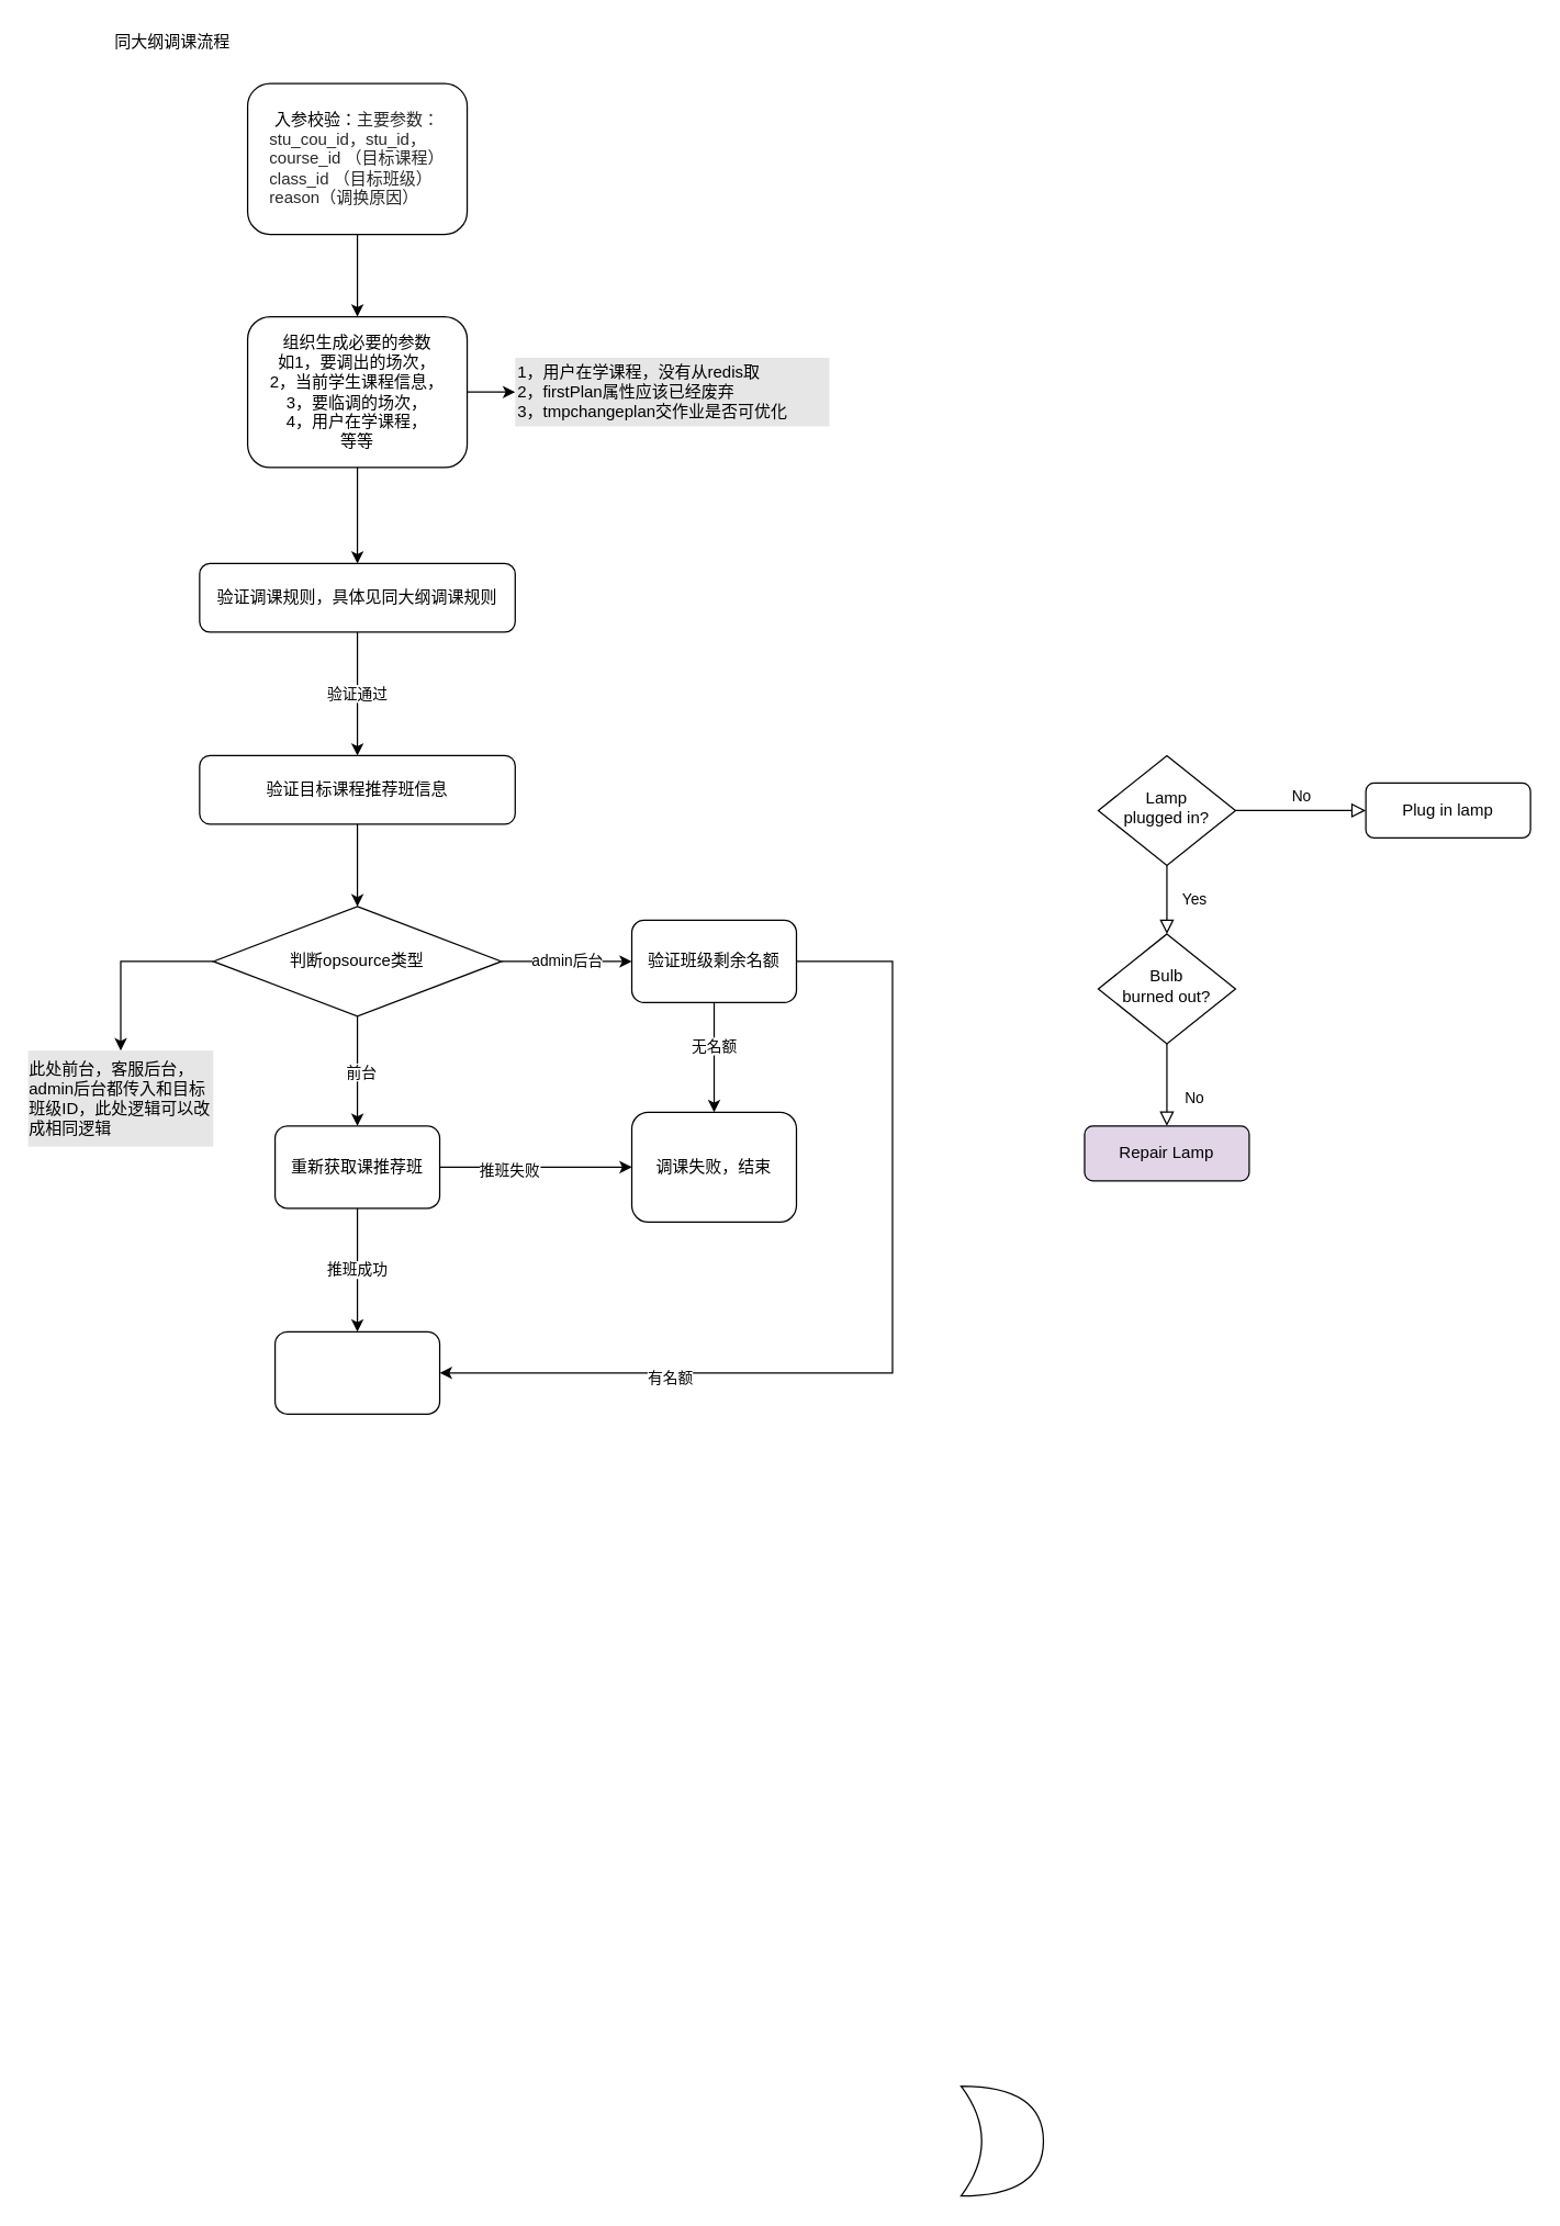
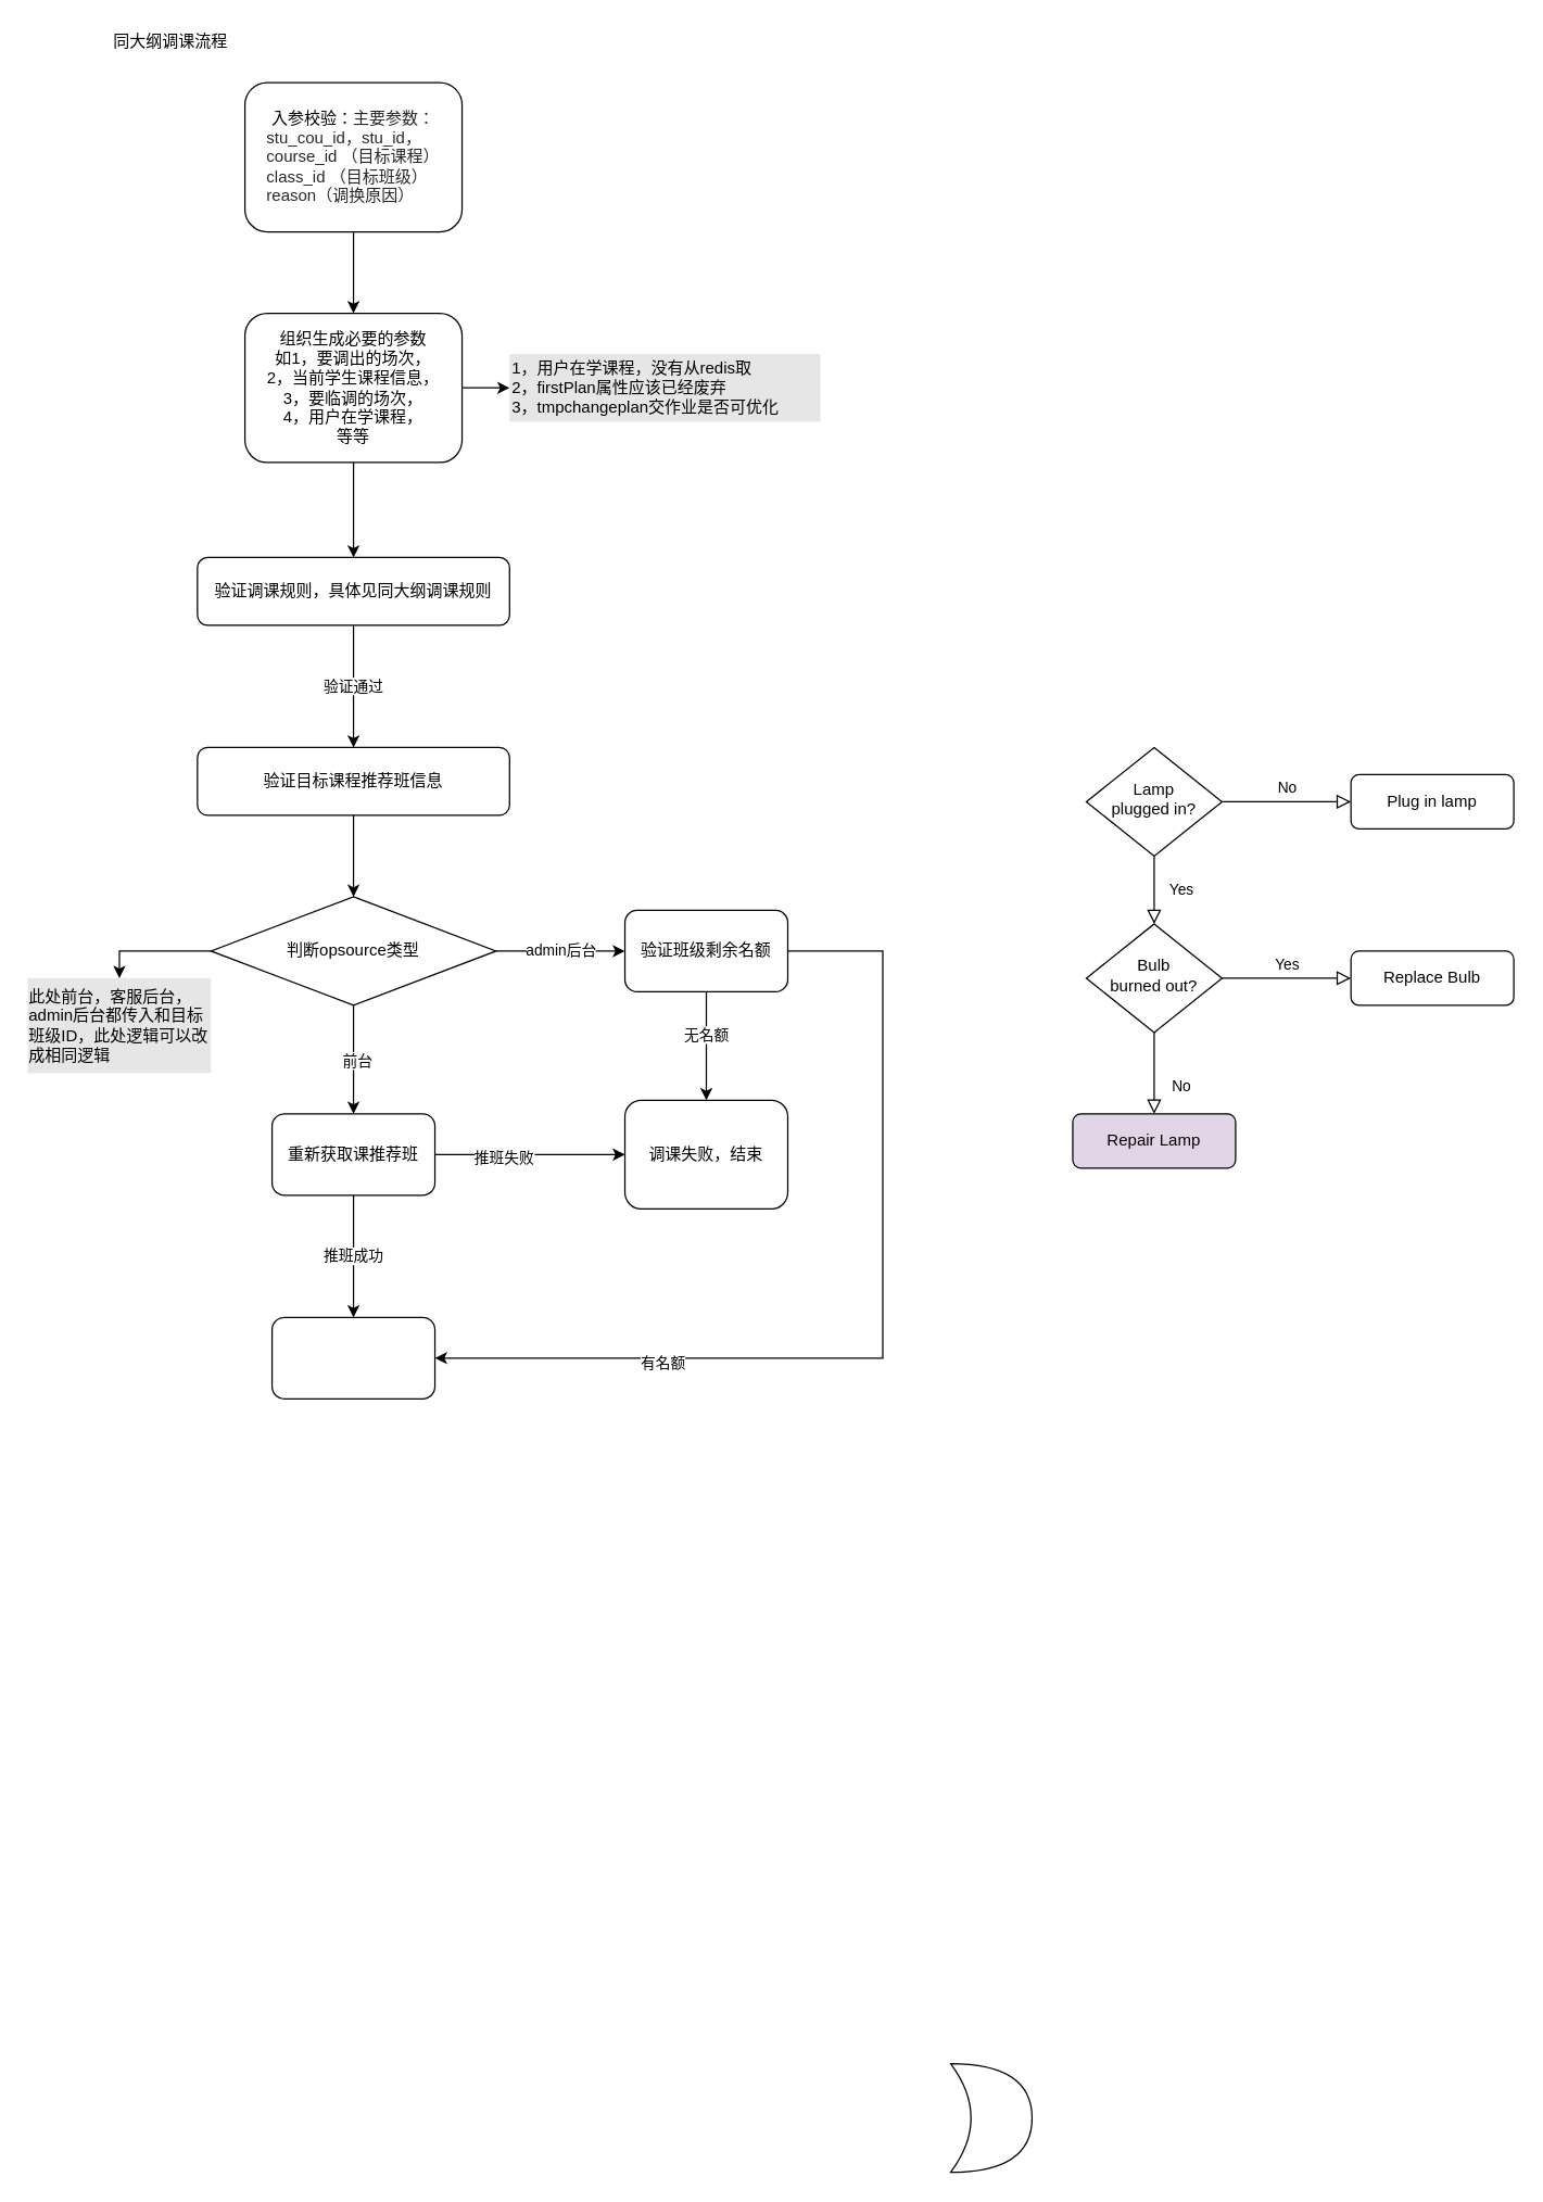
  <mxCell id="0" />
  <mxCell id="1" parent="0" />
  <mxCell id="2" style="edgeStyle=orthogonalEdgeStyle;rounded=0;orthogonalLoop=1;jettySize=auto;html=1;" edge="1" parent="1" source="3" target="16"><mxGeometry relative="1" as="geometry" /></mxCell>
  <mxCell id="3" value="&lt;div&gt;&lt;span&gt;入参校验：&lt;/span&gt;&lt;span style=&quot;color: rgba(0 , 0 , 0 , 0.847)&quot;&gt;主要参数：&lt;/span&gt;&lt;/div&gt;&lt;div style=&quot;text-align: left ; color: rgba(0 , 0 , 0 , 0.847)&quot;&gt;stu_cou_id，stu_id，&lt;/div&gt;&lt;div style=&quot;text-align: left ; color: rgba(0 , 0 , 0 , 0.847)&quot;&gt;course_id （目标课程）&lt;/div&gt;&lt;div style=&quot;text-align: left ; color: rgba(0 , 0 , 0 , 0.847)&quot;&gt;class_id （目标班级）&lt;/div&gt;&lt;div style=&quot;text-align: left ; color: rgba(0 , 0 , 0 , 0.847)&quot;&gt;reason（调换原因）&lt;/div&gt;" style="rounded=1;whiteSpace=wrap;html=1;fontSize=12;glass=0;strokeWidth=1;shadow=0;align=center;" parent="1" vertex="1"><mxGeometry x="180" y="60" width="160" height="110" as="geometry" /></mxCell>
  <mxCell id="4" value="Yes" style="rounded=0;html=1;jettySize=auto;orthogonalLoop=1;fontSize=11;endArrow=block;endFill=0;endSize=8;strokeWidth=1;shadow=0;labelBackgroundColor=none;edgeStyle=orthogonalEdgeStyle;" parent="1" source="6" target="10" edge="1"><mxGeometry y="20" relative="1" as="geometry"><mxPoint as="offset" /></mxGeometry></mxCell>
  <mxCell id="5" value="No" style="edgeStyle=orthogonalEdgeStyle;rounded=0;html=1;jettySize=auto;orthogonalLoop=1;fontSize=11;endArrow=block;endFill=0;endSize=8;strokeWidth=1;shadow=0;labelBackgroundColor=none;" parent="1" source="6" target="7" edge="1"><mxGeometry y="10" relative="1" as="geometry"><mxPoint as="offset" /></mxGeometry></mxCell>
  <mxCell id="6" value="Lamp&lt;br&gt;plugged in?" style="rhombus;whiteSpace=wrap;html=1;shadow=0;fontFamily=Helvetica;fontSize=12;align=center;strokeWidth=1;spacing=6;spacingTop=-4;" parent="1" vertex="1"><mxGeometry x="800" y="550" width="100" height="80" as="geometry" /></mxCell>
  <mxCell id="7" value="Plug in lamp" style="rounded=1;whiteSpace=wrap;html=1;fontSize=12;glass=0;strokeWidth=1;shadow=0;" parent="1" vertex="1"><mxGeometry x="995" y="570" width="120" height="40" as="geometry" /></mxCell>
  <mxCell id="8" value="No" style="rounded=0;html=1;jettySize=auto;orthogonalLoop=1;fontSize=11;endArrow=block;endFill=0;endSize=8;strokeWidth=1;shadow=0;labelBackgroundColor=none;edgeStyle=orthogonalEdgeStyle;" parent="1" source="10" target="11" edge="1"><mxGeometry x="0.333" y="20" relative="1" as="geometry"><mxPoint as="offset" /></mxGeometry></mxCell>
+ <mxCell id="9" value="Yes" style="edgeStyle=orthogonalEdgeStyle;rounded=0;html=1;jettySize=auto;orthogonalLoop=1;fontSize=11;endArrow=block;endFill=0;endSize=8;strokeWidth=1;shadow=0;labelBackgroundColor=none;" parent="1" source="10" target="12" edge="1"><mxGeometry y="10" relative="1" as="geometry"><mxPoint as="offset" /></mxGeometry></mxCell>
  <mxCell id="10" value="Bulb&lt;br&gt;burned out?" style="rhombus;whiteSpace=wrap;html=1;shadow=0;fontFamily=Helvetica;fontSize=12;align=center;strokeWidth=1;spacing=6;spacingTop=-4;" parent="1" vertex="1"><mxGeometry x="800" y="680" width="100" height="80" as="geometry" /></mxCell>
  <mxCell id="11" value="Repair Lamp" style="rounded=1;whiteSpace=wrap;html=1;fontSize=12;glass=0;strokeWidth=1;shadow=0;fillColor=#e1d5e7;" parent="1" vertex="1"><mxGeometry x="790" y="820" width="120" height="40" as="geometry" /></mxCell>
+ <mxCell id="12" value="Replace Bulb" style="rounded=1;whiteSpace=wrap;html=1;fontSize=12;glass=0;strokeWidth=1;shadow=0;" parent="1" vertex="1"><mxGeometry x="995" y="700" width="120" height="40" as="geometry" /></mxCell>
  <mxCell id="13" value="同大纲调课流程" style="text;html=1;align=center;verticalAlign=middle;resizable=0;points=[];autosize=1;" vertex="1" parent="1"><mxGeometry x="75" y="20" width="100" height="20" as="geometry" /></mxCell>
  <mxCell id="14" style="edgeStyle=orthogonalEdgeStyle;rounded=0;orthogonalLoop=1;jettySize=auto;html=1;" edge="1" parent="1" source="16" target="18"><mxGeometry relative="1" as="geometry" /></mxCell>
  <mxCell id="15" style="edgeStyle=orthogonalEdgeStyle;rounded=0;orthogonalLoop=1;jettySize=auto;html=1;exitX=1;exitY=0.5;exitDx=0;exitDy=0;" edge="1" parent="1" source="16" target="19"><mxGeometry relative="1" as="geometry" /></mxCell>
  <mxCell id="16" value="组织生成必要的参数&lt;br&gt;如1，要调出的场次，&lt;br&gt;2，当前学生课程信息，&lt;br&gt;3，要临调的场次，&lt;br&gt;4，用户在学课程，&lt;br&gt;等等" style="rounded=1;whiteSpace=wrap;html=1;fontSize=12;glass=0;strokeWidth=1;shadow=0;align=center;" vertex="1" parent="1"><mxGeometry x="180" y="230" width="160" height="110" as="geometry" /></mxCell>
  <mxCell id="17" value="验证通过" style="edgeStyle=orthogonalEdgeStyle;rounded=0;orthogonalLoop=1;jettySize=auto;html=1;" edge="1" parent="1" source="18" target="21"><mxGeometry relative="1" as="geometry"><Array as="points"><mxPoint x="260" y="500" /><mxPoint x="260" y="500" /></Array></mxGeometry></mxCell>
  <mxCell id="18" value="&lt;div style=&quot;text-align: center&quot;&gt;&lt;span style=&quot;text-align: left&quot;&gt;验证调课规则，具体见同大纲调课规则&lt;/span&gt;&lt;br&gt;&lt;/div&gt;" style="rounded=1;whiteSpace=wrap;html=1;fontSize=12;glass=0;strokeWidth=1;shadow=0;align=center;" vertex="1" parent="1"><mxGeometry x="145" y="410" width="230" height="50" as="geometry" /></mxCell>
  <mxCell id="19" value="1，用户在学课程，没有从redis取&lt;br&gt;2，firstPlan属性应该已经废弃&lt;br&gt;&lt;div&gt;&lt;span&gt;3，tmpchangeplan交作业是否可优化&lt;/span&gt;&lt;/div&gt;" style="text;html=1;strokeColor=none;fillColor=#E6E6E6;align=left;verticalAlign=middle;whiteSpace=wrap;rounded=0;" vertex="1" parent="1"><mxGeometry x="375" y="260" width="229" height="50" as="geometry" /></mxCell>
  <mxCell id="20" style="edgeStyle=orthogonalEdgeStyle;rounded=0;orthogonalLoop=1;jettySize=auto;html=1;" edge="1" parent="1" source="21" target="26"><mxGeometry relative="1" as="geometry"><mxPoint x="260" y="690" as="targetPoint" /></mxGeometry></mxCell>
  <mxCell id="21" value="&lt;div style=&quot;text-align: left&quot;&gt;验证目标课程推荐班信息&lt;/div&gt;" style="rounded=1;whiteSpace=wrap;html=1;fontSize=12;glass=0;strokeWidth=1;shadow=0;align=center;" vertex="1" parent="1"><mxGeometry x="145" y="550" width="230" height="50" as="geometry" /></mxCell>
  <mxCell id="22" style="edgeStyle=orthogonalEdgeStyle;rounded=0;orthogonalLoop=1;jettySize=auto;html=1;entryX=0.5;entryY=0;entryDx=0;entryDy=0;" edge="1" parent="1" source="26" target="35"><mxGeometry relative="1" as="geometry"><mxPoint x="260" y="840" as="targetPoint" /></mxGeometry></mxCell>
  <mxCell id="23" value="前台" style="edgeLabel;html=1;align=center;verticalAlign=middle;resizable=0;points=[];" vertex="1" connectable="0" parent="22"><mxGeometry y="2" relative="1" as="geometry"><mxPoint as="offset" /></mxGeometry></mxCell>
  <mxCell id="24" value="admin后台" style="edgeStyle=orthogonalEdgeStyle;rounded=0;orthogonalLoop=1;jettySize=auto;html=1;exitX=1;exitY=0.5;exitDx=0;exitDy=0;entryX=0;entryY=0.5;entryDx=0;entryDy=0;" edge="1" parent="1" source="26" target="31"><mxGeometry relative="1" as="geometry"><mxPoint x="460" y="720" as="targetPoint" /></mxGeometry></mxCell>
  <mxCell id="25" style="edgeStyle=orthogonalEdgeStyle;rounded=0;orthogonalLoop=1;jettySize=auto;html=1;exitX=0;exitY=0.5;exitDx=0;exitDy=0;entryX=0.5;entryY=0;entryDx=0;entryDy=0;" edge="1" parent="1" source="26" target="39"><mxGeometry relative="1" as="geometry" /></mxCell>
  <mxCell id="26" value="判断opsource类型" style="rhombus;whiteSpace=wrap;html=1;" vertex="1" parent="1"><mxGeometry x="155" y="660" width="210" height="80" as="geometry" /></mxCell>
  <mxCell id="27" style="edgeStyle=orthogonalEdgeStyle;rounded=0;orthogonalLoop=1;jettySize=auto;html=1;entryX=1;entryY=0.5;entryDx=0;entryDy=0;" edge="1" parent="1" source="31" target="36"><mxGeometry relative="1" as="geometry"><Array as="points"><mxPoint x="650" y="700" /><mxPoint x="650" y="1000" /></Array></mxGeometry></mxCell>
  <mxCell id="28" value="有名额" style="edgeLabel;html=1;align=center;verticalAlign=middle;resizable=0;points=[];" vertex="1" connectable="0" parent="27"><mxGeometry x="0.523" y="3" relative="1" as="geometry"><mxPoint as="offset" /></mxGeometry></mxCell>
  <mxCell id="29" style="edgeStyle=orthogonalEdgeStyle;rounded=0;orthogonalLoop=1;jettySize=auto;html=1;entryX=0.5;entryY=0;entryDx=0;entryDy=0;" edge="1" parent="1" source="31" target="37"><mxGeometry relative="1" as="geometry" /></mxCell>
  <mxCell id="30" value="无名额" style="edgeLabel;html=1;align=center;verticalAlign=middle;resizable=0;points=[];" vertex="1" connectable="0" parent="29"><mxGeometry x="-0.233" y="-1" relative="1" as="geometry"><mxPoint as="offset" /></mxGeometry></mxCell>
  <mxCell id="31" value="验证班级剩余名额" style="rounded=1;whiteSpace=wrap;html=1;" vertex="1" parent="1"><mxGeometry x="460" y="670" width="120" height="60" as="geometry" /></mxCell>
  <mxCell id="32" style="edgeStyle=orthogonalEdgeStyle;rounded=0;orthogonalLoop=1;jettySize=auto;html=1;entryX=0;entryY=0.5;entryDx=0;entryDy=0;" edge="1" parent="1" source="35" target="37"><mxGeometry relative="1" as="geometry"><mxPoint x="380" y="850" as="targetPoint" /></mxGeometry></mxCell>
  <mxCell id="33" value="推班失败" style="edgeLabel;html=1;align=center;verticalAlign=middle;resizable=0;points=[];" vertex="1" connectable="0" parent="32"><mxGeometry x="-0.287" y="-2" relative="1" as="geometry"><mxPoint as="offset" /></mxGeometry></mxCell>
  <mxCell id="34" value="推班成功" style="edgeStyle=orthogonalEdgeStyle;rounded=0;orthogonalLoop=1;jettySize=auto;html=1;" edge="1" parent="1" source="35" target="36"><mxGeometry relative="1" as="geometry" /></mxCell>
  <mxCell id="35" value="重新获取课推荐班" style="rounded=1;whiteSpace=wrap;html=1;" vertex="1" parent="1"><mxGeometry x="200" y="820" width="120" height="60" as="geometry" /></mxCell>
  <mxCell id="36" value="" style="rounded=1;whiteSpace=wrap;html=1;" vertex="1" parent="1"><mxGeometry x="200" y="970" width="120" height="60" as="geometry" /></mxCell>
  <mxCell id="37" value="调课失败，结束" style="whiteSpace=wrap;html=1;rounded=1;" vertex="1" parent="1"><mxGeometry x="460" y="810" width="120" height="80" as="geometry" /></mxCell>
  <mxCell id="38" value="" style="shape=xor;whiteSpace=wrap;html=1;" vertex="1" parent="1"><mxGeometry x="700" y="1520" width="60" height="80" as="geometry" /></mxCell>
- <mxCell id="39" value="&lt;div style=&quot;text-align: left&quot;&gt;此处前台，客服后台，&lt;/div&gt;&lt;div style=&quot;text-align: left&quot;&gt;admin后台都传入和目标班级ID，此处逻辑可以改成相同逻辑&lt;/div&gt;" style="text;html=1;strokeColor=none;fillColor=#E6E6E6;align=center;verticalAlign=middle;whiteSpace=wrap;rounded=0;" vertex="1" parent="1"><mxGeometry x="20" y="765" width="135" height="70" as="geometry" /></mxCell>
+ <mxCell id="39" value="&lt;div style=&quot;text-align: left&quot;&gt;此处前台，客服后台，&lt;/div&gt;&lt;div style=&quot;text-align: left&quot;&gt;admin后台都传入和目标班级ID，此处逻辑可以改成相同逻辑&lt;/div&gt;" style="text;html=1;strokeColor=none;fillColor=#E6E6E6;align=center;verticalAlign=middle;whiteSpace=wrap;rounded=0;" vertex="1" parent="1"><mxGeometry x="20" y="720" width="135" height="70" as="geometry" /></mxCell>
